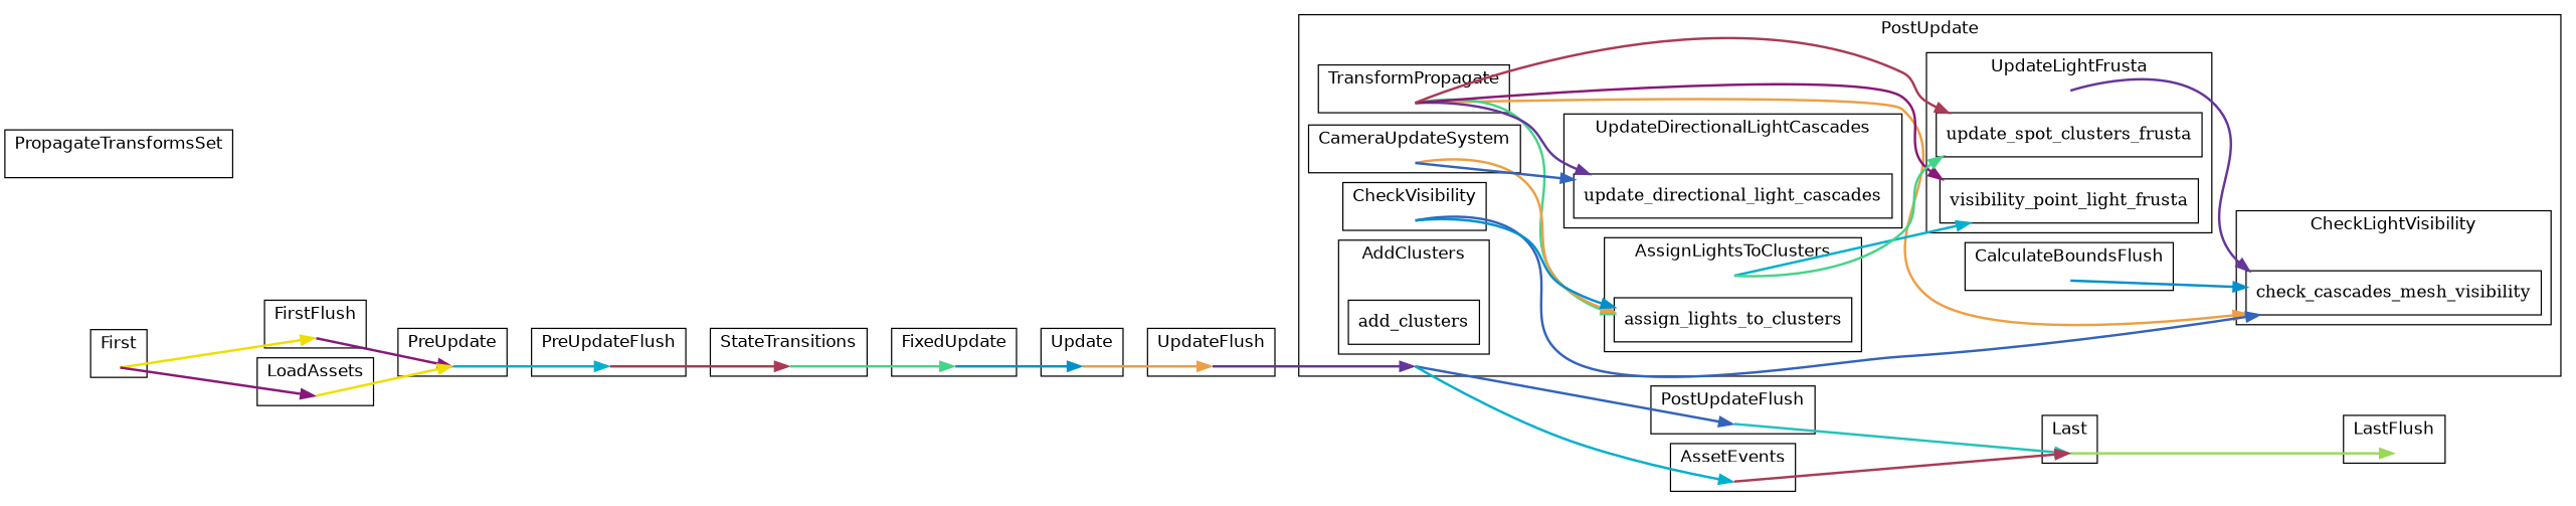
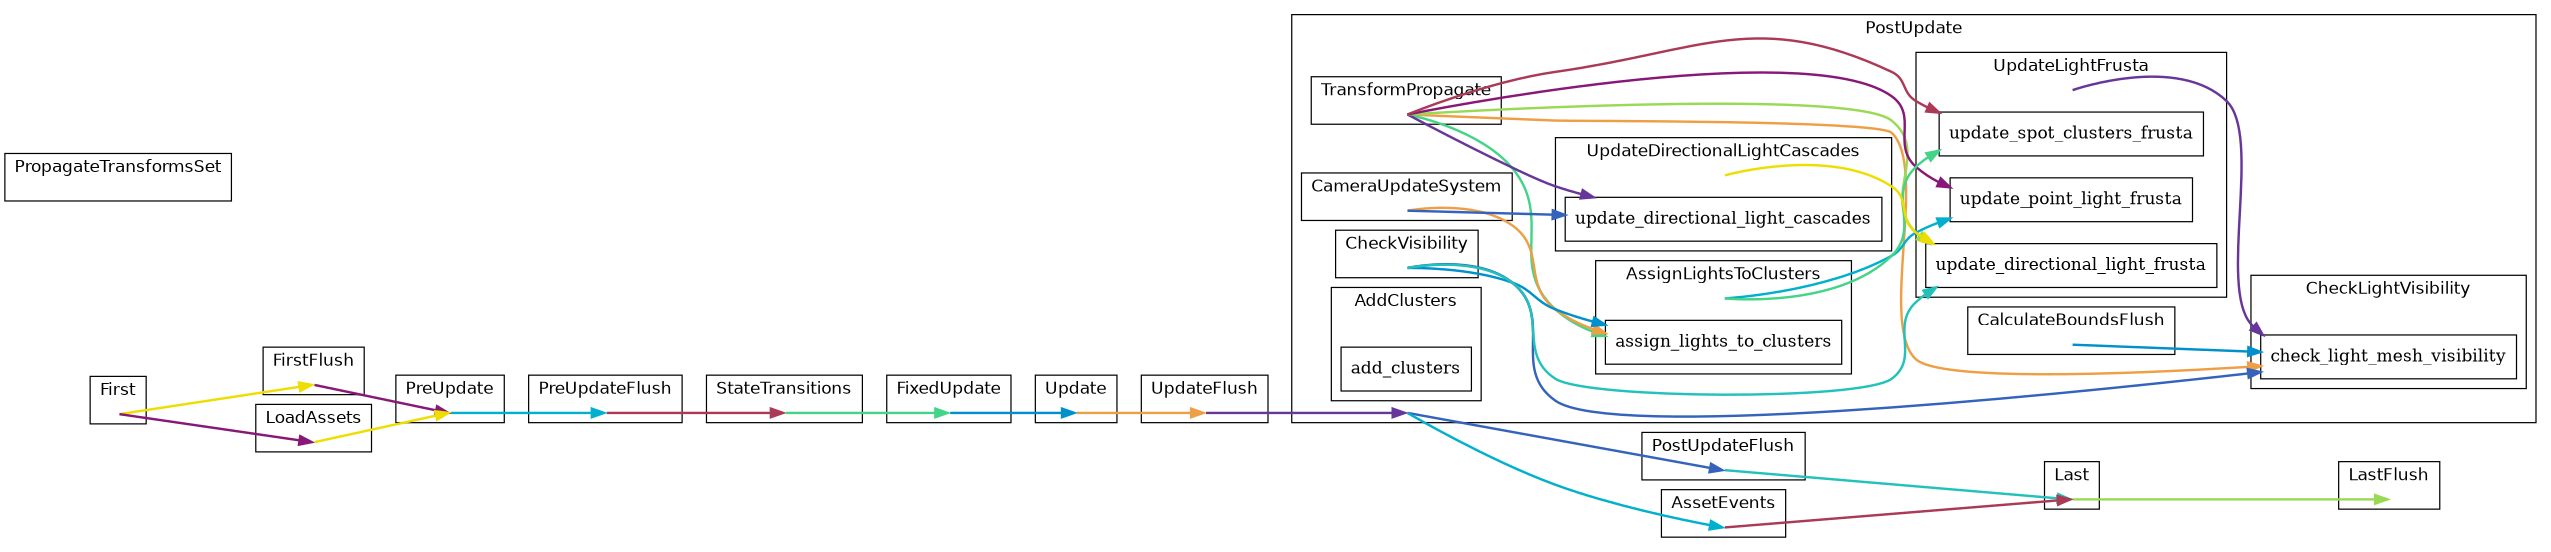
  digraph {
    bgcolor=white
    compound=true
    fontname=Helvetica
    rankdir=LR
    splines=spline
    node [color=black fillcolor=white shape=point style=invis]
    edge [color="#881877" penwidth=2]
    "set_marker_node_Set(2)" [height=0]
    "set_marker_node_Set(0)" [height=0]
    "set_marker_node_Set(3)" [height=0]
    "set_marker_node_Set(4)" [height=0]
    "set_marker_node_Set(5)" [height=0]
    "set_marker_node_Set(6)" [height=0]
    "set_marker_node_Set(7)" [height=0]
    "set_marker_node_Set(8)" [height=0]
    "set_marker_node_Set(9)" [height=0]
    "set_marker_node_Set(10)" [height=0]
    "set_marker_node_Set(131)" [height=0]
-   n12 [label=check_cascades_mesh_visibility shape=box style=filled]
+   n12 [label=check_light_mesh_visibility shape=box style=filled]
    "set_marker_node_Set(20)" [height=0]
    "set_marker_node_Set(77)" [height=0]
    "set_marker_node_Set(82)" [height=0]
    "set_marker_node_Set(86)" [height=0]
    "set_marker_node_Set(128)" [height=0]
    n18 [label=add_clusters shape=box style=filled]
    "set_marker_node_Set(130)" [height=0]
    n20 [label=assign_lights_to_clusters shape=box style=filled]
    "set_marker_node_Set(132)" [height=0]
    n22 [label=update_directional_light_cascades shape=box style=filled]
    "set_marker_node_Set(133)" [height=0]
-   n25 [label=visibility_point_light_frusta shape=box style=filled]
+   n24 [label=update_directional_light_frusta shape=box style=filled]
+   n25 [label=update_point_light_frusta shape=box style=filled]
    n26 [label=update_spot_clusters_frusta shape=box style=filled]
    "set_marker_node_Set(11)" [height=0]
    "set_marker_node_Set(12)" [height=0]
    "set_marker_node_Set(22)" [height=0]
    "set_marker_node_Set(59)" [height=0]
    "set_marker_node_Set(60)" [height=0]
    subgraph cluster_1 {
      color=black
      label=FirstFlush
      "set_marker_node_Set(2)"
    }
    subgraph cluster_2 {
      color=black
      label=Update
      "set_marker_node_Set(0)"
    }
    subgraph cluster_3 {
      color=black
      label=PreUpdateFlush
      "set_marker_node_Set(3)"
    }
    subgraph cluster_4 {
      color=black
      label=UpdateFlush
      "set_marker_node_Set(4)"
    }
    subgraph cluster_5 {
      color=black
      label=PostUpdateFlush
      "set_marker_node_Set(5)"
    }
    subgraph cluster_6 {
      color=black
      label=LastFlush
      "set_marker_node_Set(6)"
    }
    subgraph cluster_7 {
      color=black
      label=First
      "set_marker_node_Set(7)"
    }
    subgraph cluster_8 {
      color=black
      label=PreUpdate
      "set_marker_node_Set(8)"
    }
    subgraph cluster_9 {
      color=black
      label=StateTransitions
      "set_marker_node_Set(9)"
    }
    subgraph cluster_10 {
      color=black
      label=FixedUpdate
      "set_marker_node_Set(10)"
    }
    subgraph cluster_11 {
      color=black
      label=PostUpdate
      "set_marker_node_Set(11)"
      subgraph cluster_12 {
        color=black
        label=CheckLightVisibility
        "set_marker_node_Set(131)"
        n12
      }
      subgraph cluster_13 {
        color=black
        label=TransformPropagate
        "set_marker_node_Set(20)"
      }
      subgraph cluster_14 {
        color=black
        label=CameraUpdateSystem
        "set_marker_node_Set(77)"
      }
      subgraph cluster_15 {
        color=black
        label=CalculateBoundsFlush
        "set_marker_node_Set(82)"
      }
      subgraph cluster_16 {
        color=black
        label=CheckVisibility
        "set_marker_node_Set(86)"
      }
      subgraph cluster_17 {
        color=black
        label=AddClusters
        "set_marker_node_Set(128)"
        n18
      }
      subgraph cluster_18 {
        color=black
        label=AssignLightsToClusters
        "set_marker_node_Set(130)"
        n20
      }
      subgraph cluster_19 {
        color=black
        label=UpdateDirectionalLightCascades
        "set_marker_node_Set(132)"
        n22
      }
      subgraph cluster_20 {
        color=black
        label=UpdateLightFrusta
        "set_marker_node_Set(133)"
+       n24
        n25
        n26
      }
    }
    subgraph cluster_21 {
      color=black
      label=Last
      "set_marker_node_Set(12)"
    }
    subgraph cluster_22 {
      color=black
      label=PropagateTransformsSet
      "set_marker_node_Set(22)"
    }
    subgraph cluster_23 {
      color=black
      label=LoadAssets
      "set_marker_node_Set(59)"
    }
    subgraph cluster_24 {
      color=black
      label=AssetEvents
      "set_marker_node_Set(60)"
    }
    "set_marker_node_Set(2)" -> "set_marker_node_Set(8)"
    "set_marker_node_Set(0)" -> "set_marker_node_Set(4)" [color="#ee9e44"]
    "set_marker_node_Set(3)" -> "set_marker_node_Set(9)" [color="#aa3a55"]
    "set_marker_node_Set(4)" -> "set_marker_node_Set(11)" [color="#663699"]
    "set_marker_node_Set(5)" -> "set_marker_node_Set(12)" [color="#22c2bb"]
    "set_marker_node_Set(7)" -> "set_marker_node_Set(2)" [color="#eede00"]
    "set_marker_node_Set(7)" -> "set_marker_node_Set(59)"
    "set_marker_node_Set(8)" -> "set_marker_node_Set(3)" [color="#00b0cc"]
    "set_marker_node_Set(9)" -> "set_marker_node_Set(10)" [color="#44d488"]
    "set_marker_node_Set(10)" -> "set_marker_node_Set(0)" [color="#0090cc"]
    "set_marker_node_Set(20)" -> n12 [color="#ee9e44"]
    "set_marker_node_Set(20)" -> n20 [color="#44d488"]
    "set_marker_node_Set(20)" -> n22 [color="#663699"]
+   "set_marker_node_Set(20)" -> n24 [color="#99d955"]
    "set_marker_node_Set(20)" -> n25
    "set_marker_node_Set(20)" -> n26 [color="#aa3a55"]
    "set_marker_node_Set(77)" -> n20 [color="#ee9e44"]
    "set_marker_node_Set(77)" -> n22 [color="#3363bb"]
    "set_marker_node_Set(82)" -> n12 [color="#0090cc"]
    "set_marker_node_Set(86)" -> n12 [color="#3363bb"]
    "set_marker_node_Set(86)" -> n20 [color="#0090cc"]
+   "set_marker_node_Set(86)" -> n24 [color="#22c2bb"]
    "set_marker_node_Set(130)" -> n25 [color="#00b0cc"]
    "set_marker_node_Set(130)" -> n26 [color="#44d488"]
+   "set_marker_node_Set(132)" -> n24 [color="#eede00"]
    "set_marker_node_Set(133)" -> n12 [color="#663699"]
    "set_marker_node_Set(11)" -> "set_marker_node_Set(5)" [color="#3363bb"]
    "set_marker_node_Set(11)" -> "set_marker_node_Set(60)" [color="#00b0cc"]
    "set_marker_node_Set(12)" -> "set_marker_node_Set(6)" [color="#99d955"]
    "set_marker_node_Set(59)" -> "set_marker_node_Set(8)" [color="#eede00"]
    "set_marker_node_Set(60)" -> "set_marker_node_Set(12)" [color="#aa3a55"]
  }
